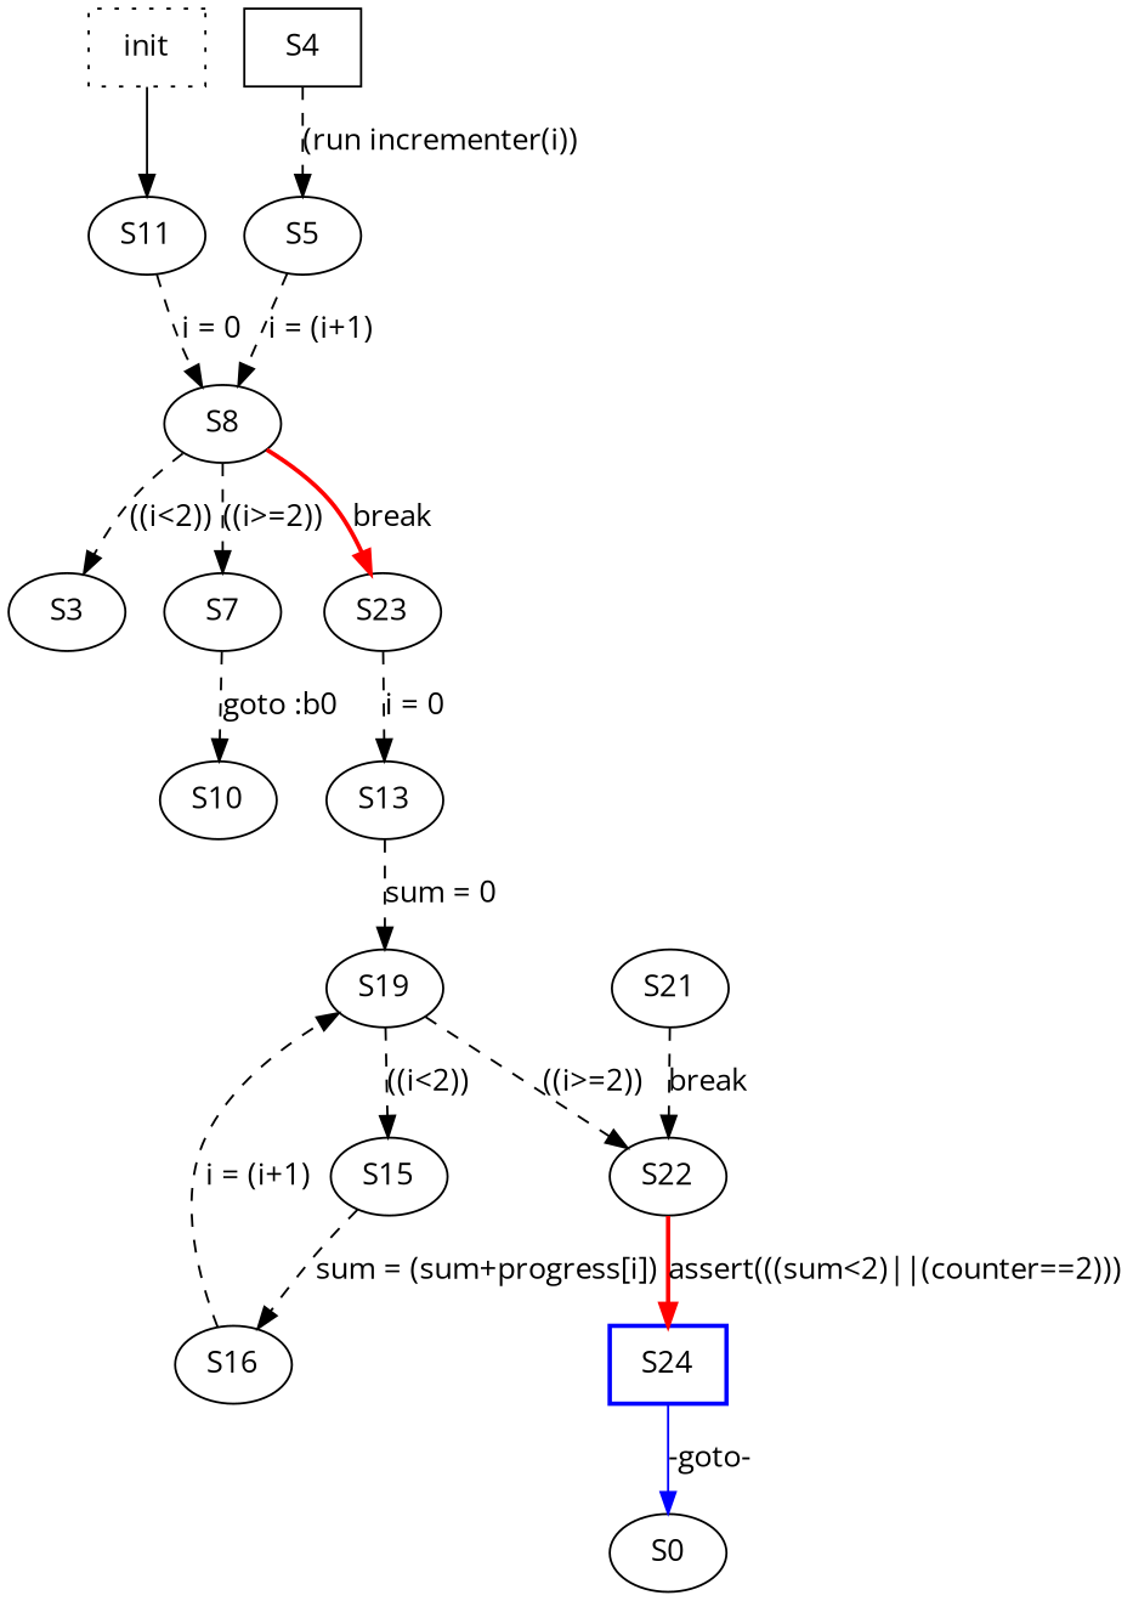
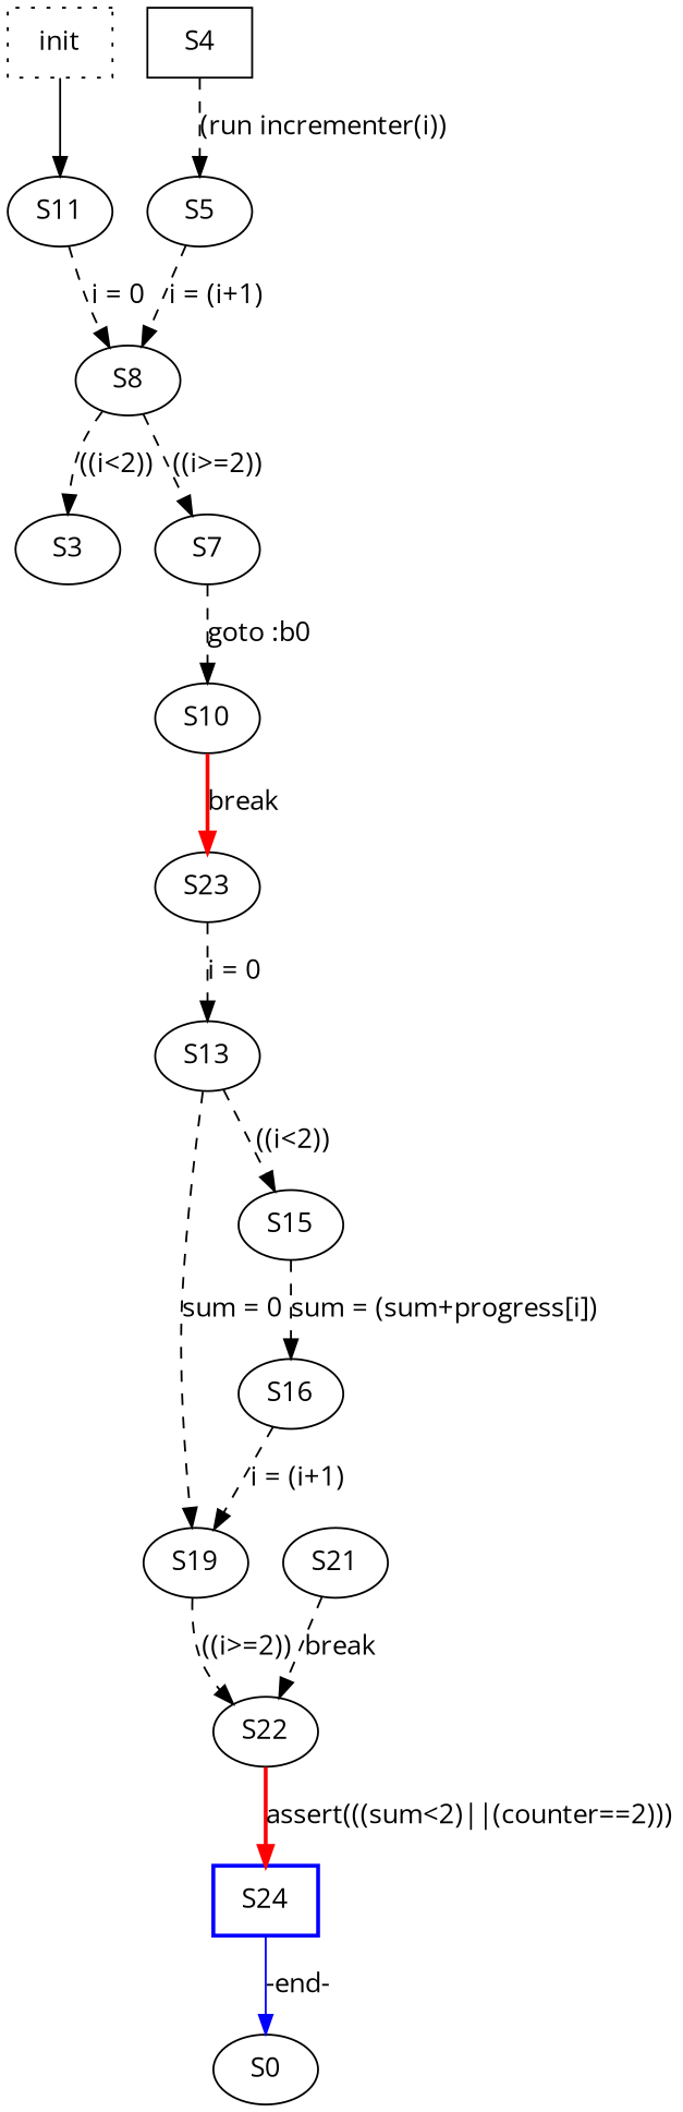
  digraph {
    fontname="Open Sans"
    node [fontname="Open Sans"]
    edge [fontname="Open Sans" color=black style=dashed]
    n1 [label=init shape=box style=dotted]
    S11
    S8
    S3
    S7
    S10
    S4 [shape=box]
    S5
    S23
    S13
    S19
    S15
    S22
    S16
    S21
    S24 [color=blue shape=box style=bold]
    S0
    n1 -> S11 [color="" style=""]
    S11 -> S8 [label="i = 0"]
    S8 -> S3 [label="((i<2))"]
    S8 -> S7 [label="((i>=2))"]
    S7 -> S10 [label="goto :b0"]
-   S8 -> S23 [color=red label=break style=bold]
+   S10 -> S23 [color=red label=break style=bold]
    S4 -> S5 [label="(run incrementer(i))"]
    S5 -> S8 [label="i = (i+1)"]
    S23 -> S13 [label="i = 0"]
    S13 -> S19 [label="sum = 0"]
-   S19 -> S15 [label="((i<2))"]
+   S13 -> S15 [label="((i<2))"]
    S19 -> S22 [label="((i>=2))"]
    S15 -> S16 [label="sum = (sum+progress[i])"]
    S22 -> S24 [color=red label="assert(((sum<2)||(counter==2)))" style=bold]
    S16 -> S19 [label="i = (i+1)"]
    S21 -> S22 [label=break]
-   S24 -> S0 [color=blue label="-goto-" style=solid]
+   S24 -> S0 [color=blue label="-end-" style=solid]
  }
